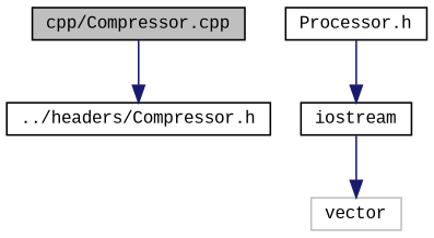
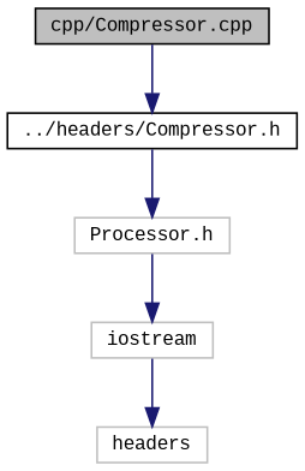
  digraph {
    fontname="Liberation Mono"
    node [color=black fillcolor=white fontname="Liberation Mono" fontsize=10 shape=record style=filled]
    edge [color=midnightblue fontname="Liberation Mono" fontsize=10 labelfontname=Helvetica labelfontsize=10 style=solid]
    n1 [fillcolor=grey75 fontcolor=black height=0.2 label="cpp/Compressor.cpp" width=0.4]
    n2 [height=0.2 label="../headers/Compressor.h" width=0.4]
-   n3 [height=0.2 label="Processor.h" width=0.4]
-   n4 [height=0.2 label=iostream width=0.4]
-   n5 [color=grey75 height=0.2 label=vector width=0.4]
+   n3 [color=grey75 height=0.2 label="Processor.h" width=0.4]
+   n4 [color=grey75 height=0.2 label=iostream width=0.4]
+   n5 [color=grey75 height=0.2 label=headers width=0.4]
    n1 -> n2
+   n2 -> n3
    n3 -> n4
    n4 -> n5
  }
